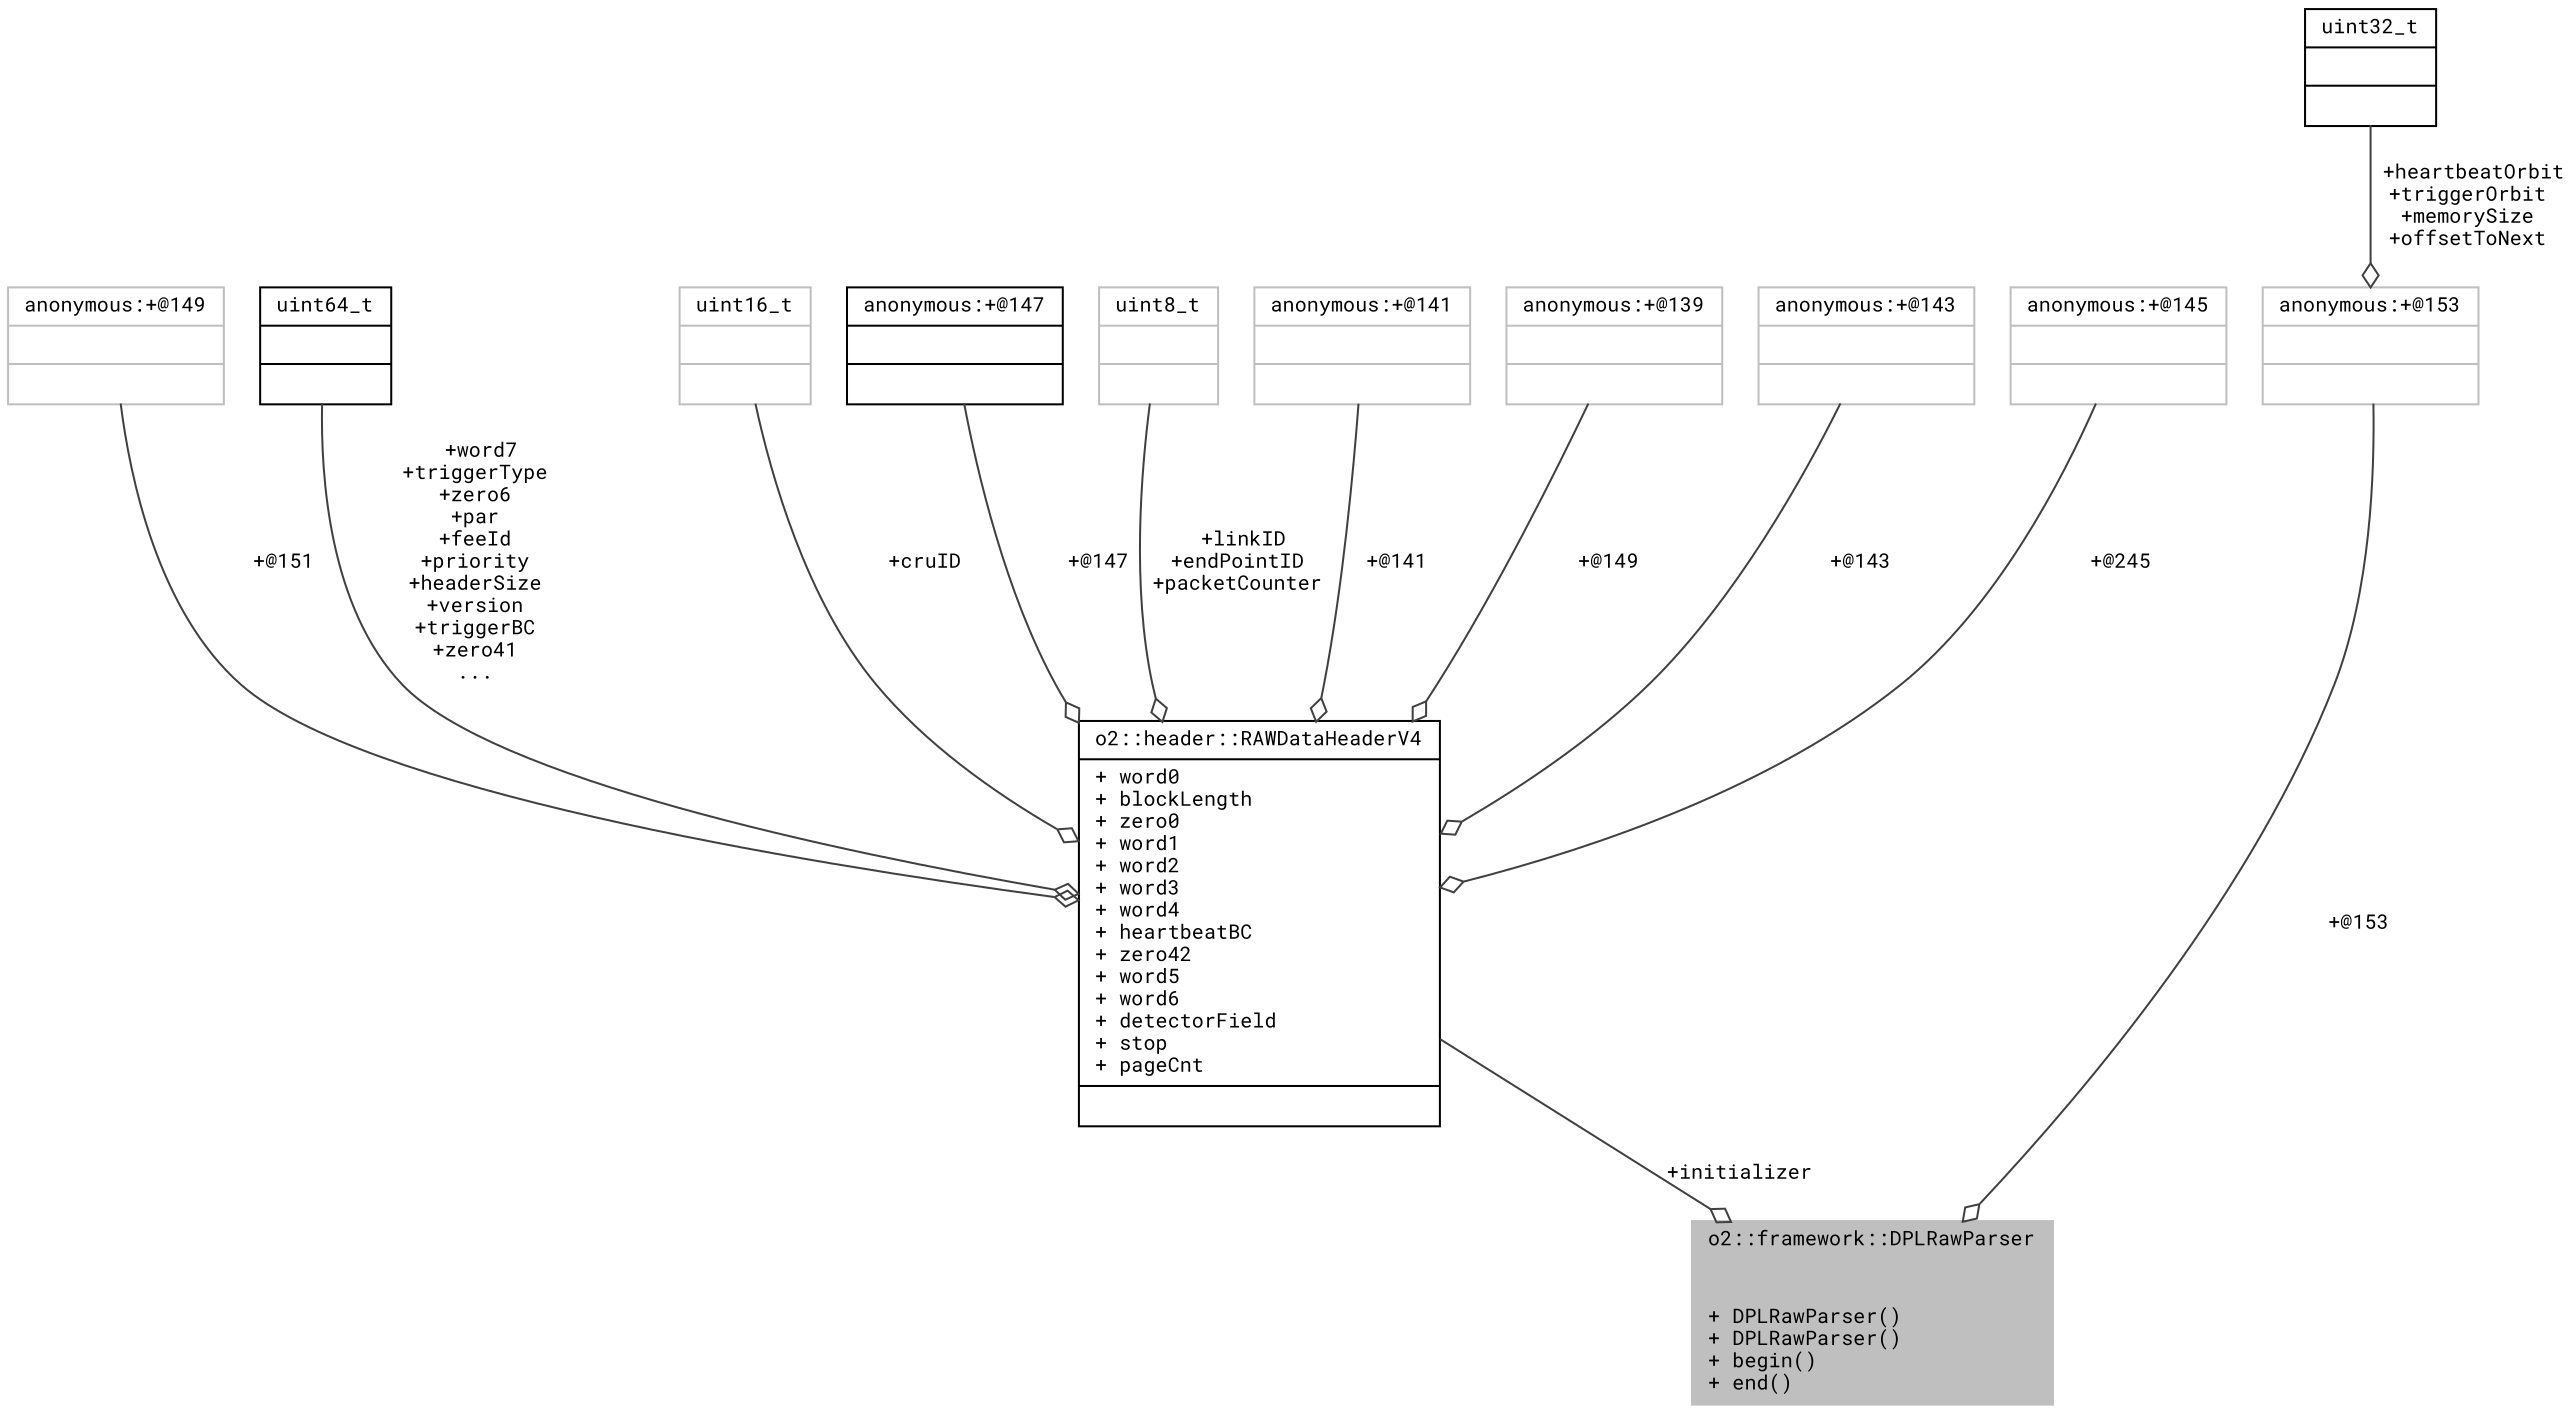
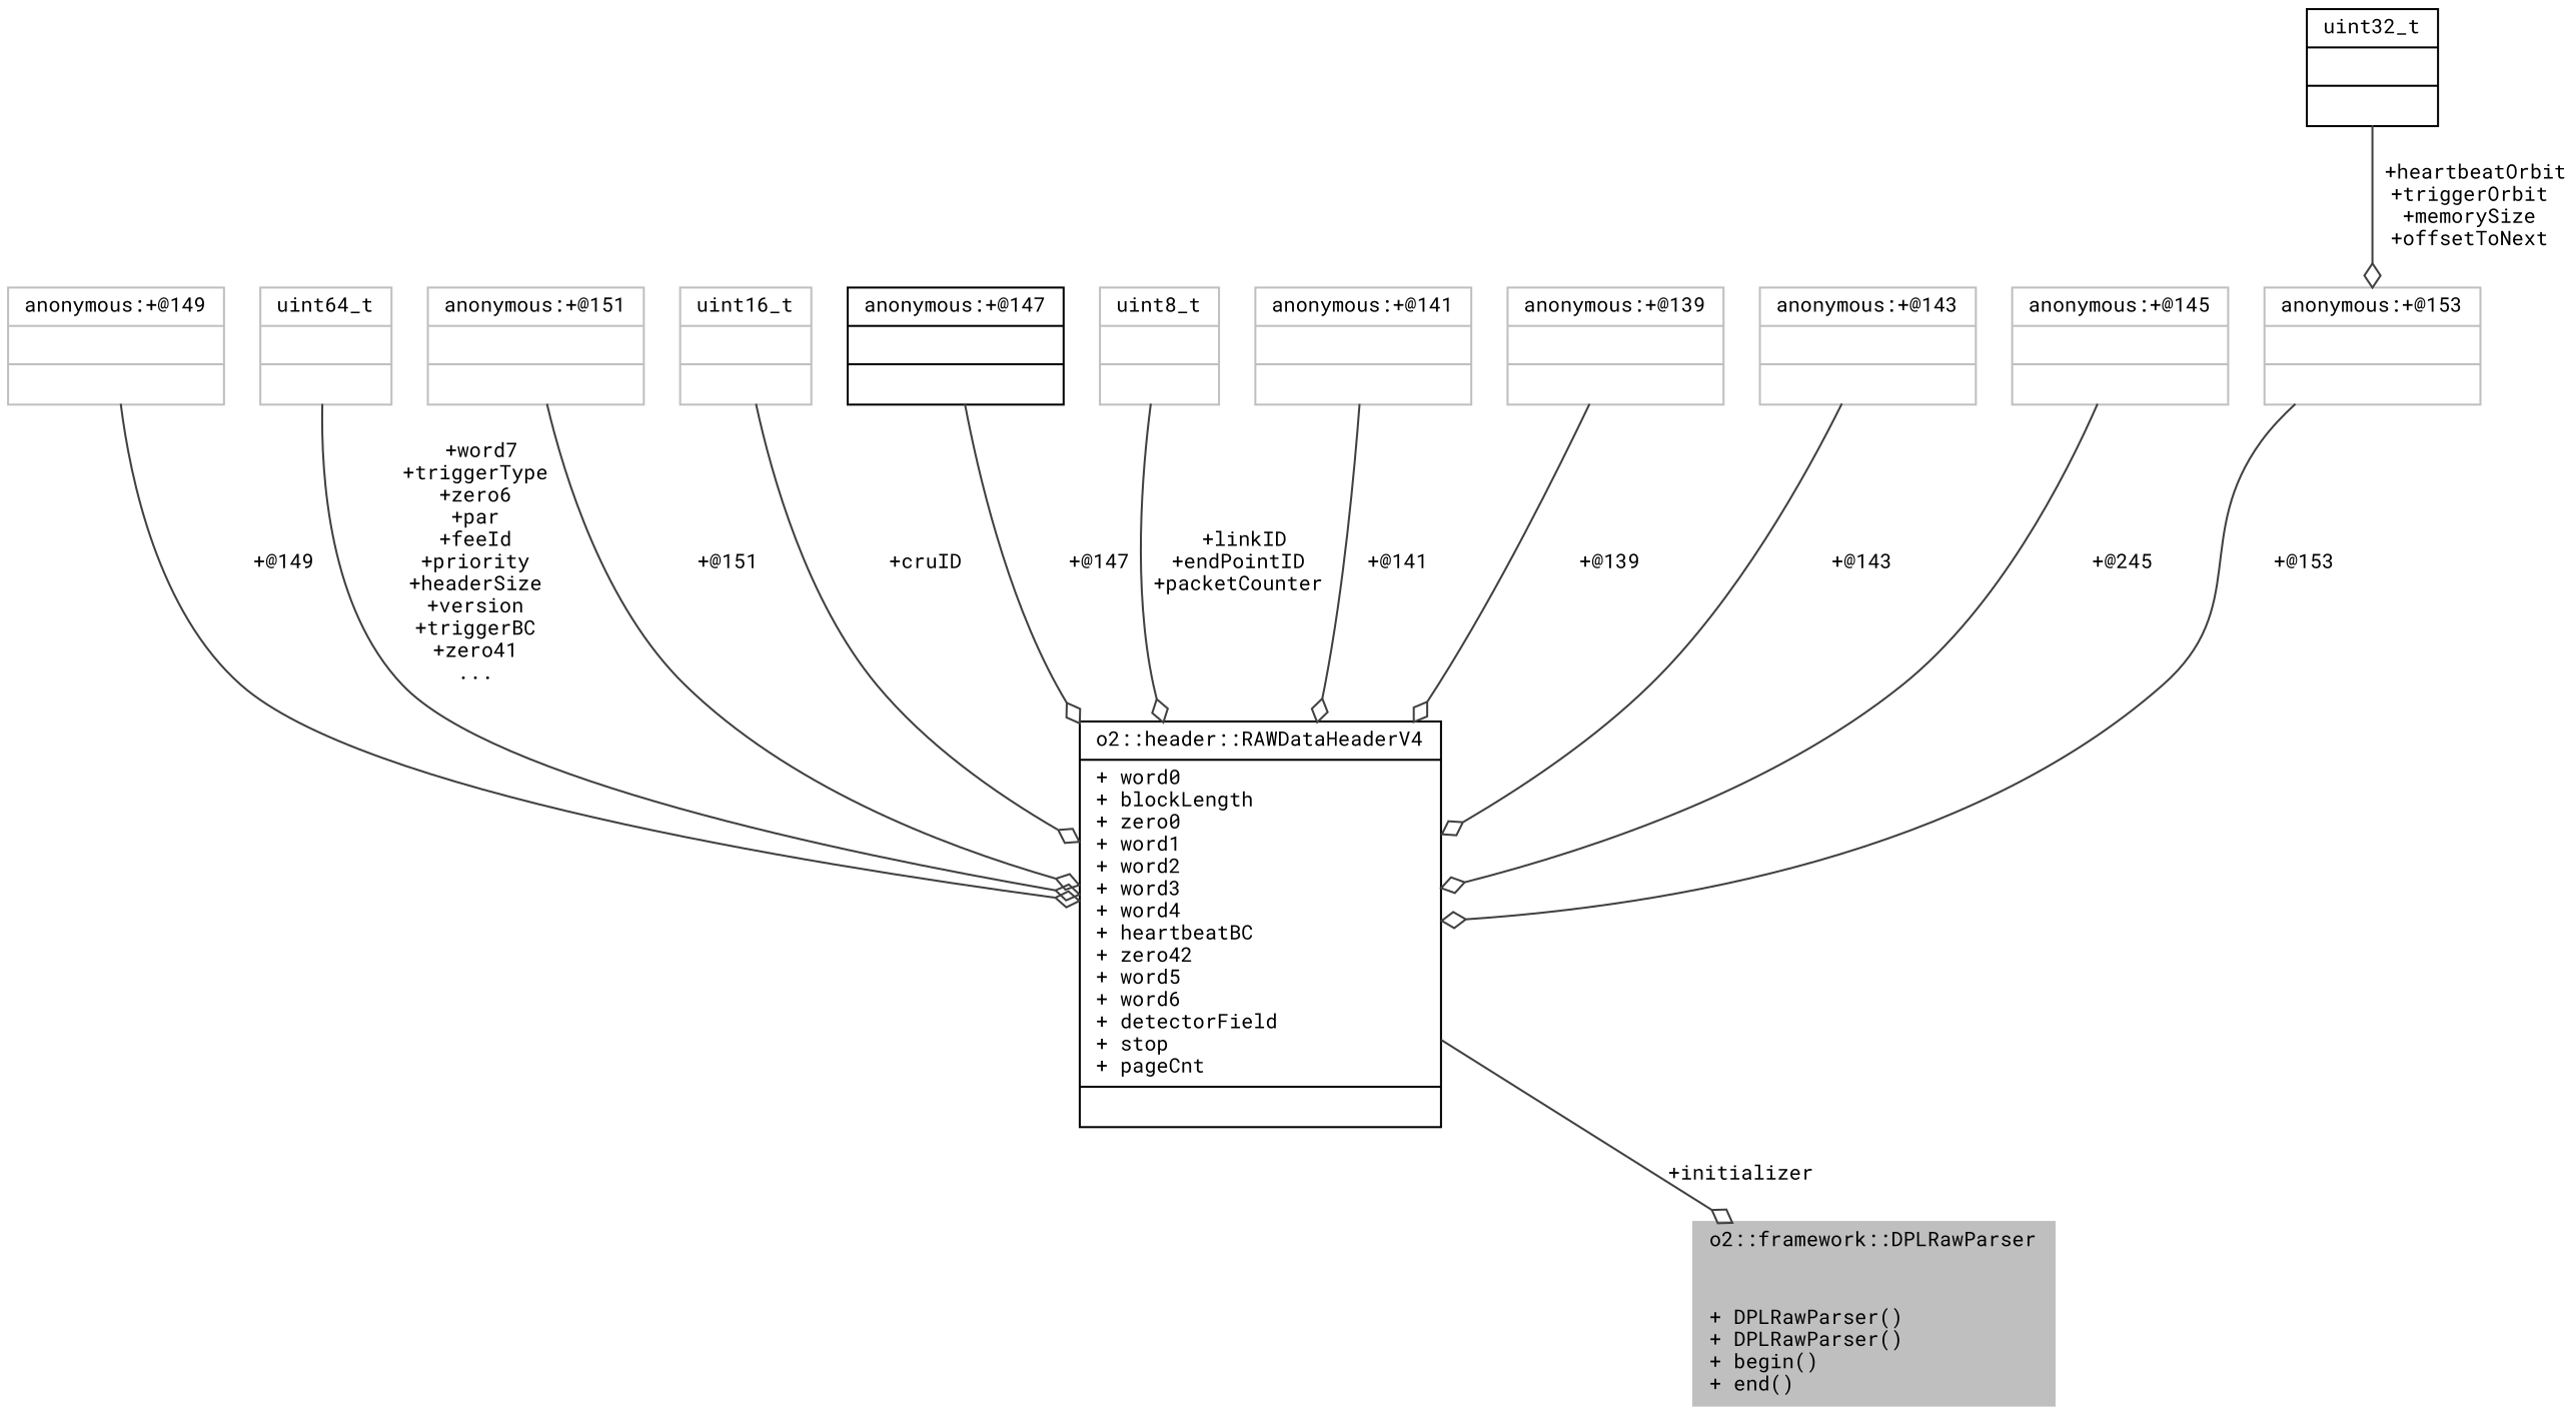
  digraph {
    fontname="Roboto Mono"
    node [color=grey75 fontname="Roboto Mono" fontsize=10 shape=record]
    edge [arrowhead=odiamond color=grey25 fontname="Roboto Mono" fontsize=10 labelfontname=Helvetica labelfontsize=10 style=solid]
    n1 [fillcolor=grey75 fontcolor=black height=0.2 label="{o2::framework::DPLRawParser\n||+ DPLRawParser()\l+ DPLRawParser()\l+ begin()\l+ end()\l}" style=filled width=0.4]
    n2 [color=black height=0.2 label="{o2::header::RAWDataHeaderV4\n|+ word0\l+ blockLength\l+ zero0\l+ word1\l+ word2\l+ word3\l+ word4\l+ heartbeatBC\l+ zero42\l+ word5\l+ word6\l+ detectorField\l+ stop\l+ pageCnt\l|}" width=0.4]
    n3 [color=black height=0.2 label="{anonymous:+@147\n||}" width=0.4]
    n4 [height=0.2 label="{anonymous:+@139\n||}" width=0.4]
    n5 [height=0.2 label="{anonymous:+@149\n||}" width=0.4]
-   n6 [color=black height=0.2 label="{uint64_t\n||}" width=0.4]
+   n6 [height=0.2 label="{uint64_t\n||}" width=0.4]
+   n7 [height=0.2 label="{anonymous:+@151\n||}" width=0.4]
    n8 [height=0.2 label="{uint16_t\n||}" width=0.4]
    n9 [height=0.2 label="{anonymous:+@153\n||}" width=0.4]
    n10 [height=0.2 label="{uint8_t\n||}" width=0.4]
    n11 [color=black height=0.2 label="{uint32_t\n||}" width=0.4]
    n12 [height=0.2 label="{anonymous:+@141\n||}" width=0.4]
    n13 [height=0.2 label="{anonymous:+@143\n||}" width=0.4]
    n14 [height=0.2 label="{anonymous:+@145\n||}" width=0.4]
    n2 -> n1 [label=" +initializer"]
    n3 -> n2 [label=" +@147"]
-   n4 -> n2 [label=" +@149"]
-   n5 -> n2 [label=" +@151"]
+   n4 -> n2 [label=" +@139"]
+   n5 -> n2 [label=" +@149"]
    n6 -> n2 [label=" +word7\n+triggerType\n+zero6\n+par\n+feeId\n+priority\n+headerSize\n+version\n+triggerBC\n+zero41\n..."]
+   n7 -> n2 [label=" +@151"]
    n8 -> n2 [label=" +cruID"]
-   n9 -> n1 [label=" +@153"]
+   n9 -> n2 [label=" +@153"]
    n10 -> n2 [label=" +linkID\n+endPointID\n+packetCounter"]
    n11 -> n9 [label=" +heartbeatOrbit\n+triggerOrbit\n+memorySize\n+offsetToNext"]
    n12 -> n2 [label=" +@141"]
    n13 -> n2 [label=" +@143"]
    n14 -> n2 [label=" +@245"]
  }
